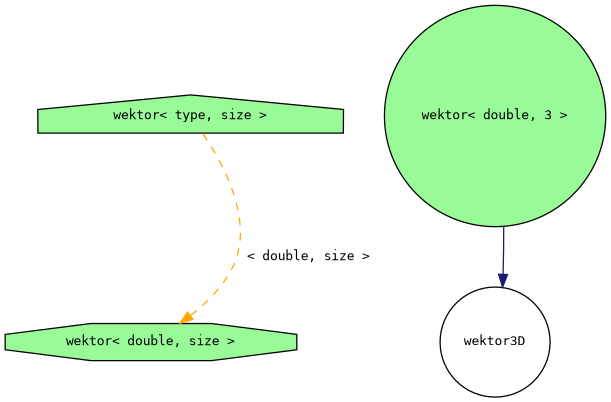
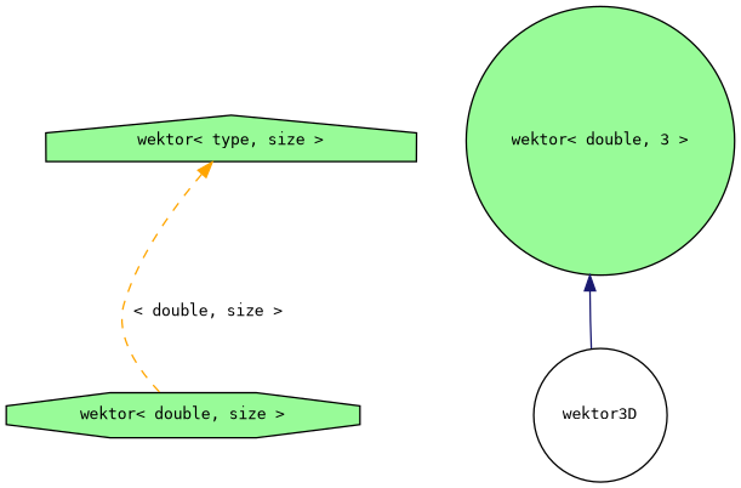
  digraph {
    fontname="DejaVu Sans Mono"
    node [color=black fillcolor=palegreen fontname="DejaVu Sans Mono" fontsize=10 shape=circle style=filled]
    edge [dir=back fontname="DejaVu Sans Mono" fontsize=10 labelfontname=Helvetica labelfontsize=10]
    n1 [fontcolor=black height=0.2 label="wektor\< type, size \>" shape=house width=0.4]
    n2 [height=0.2 label="wektor\< double, size \>" shape=octagon width=0.4]
    n3 [height=0.2 label="wektor\< double, 3 \>" width=0.4]
    n4 [fillcolor=white height=0.2 label=wektor3D width=0.4]
-   n2 -> n1 [color=orange label=" \< double, size \>" style=dashed]
-   n4 -> n3 [color=midnightblue style=solid]
+   n1 -> n2 [color=orange label=" \< double, size \>" style=dashed]
+   n3 -> n4 [color=midnightblue style=solid]
  }
